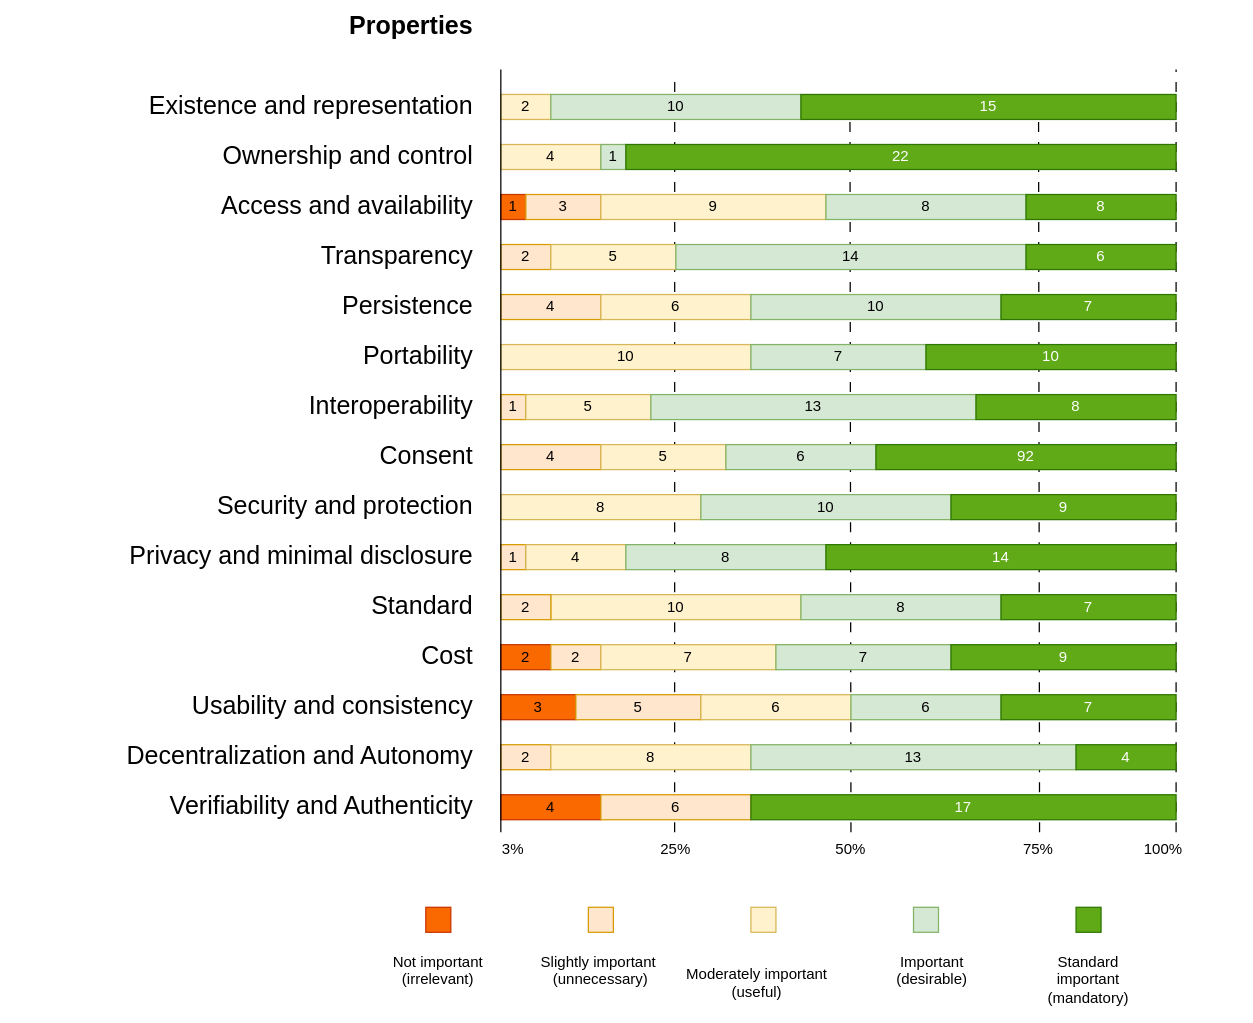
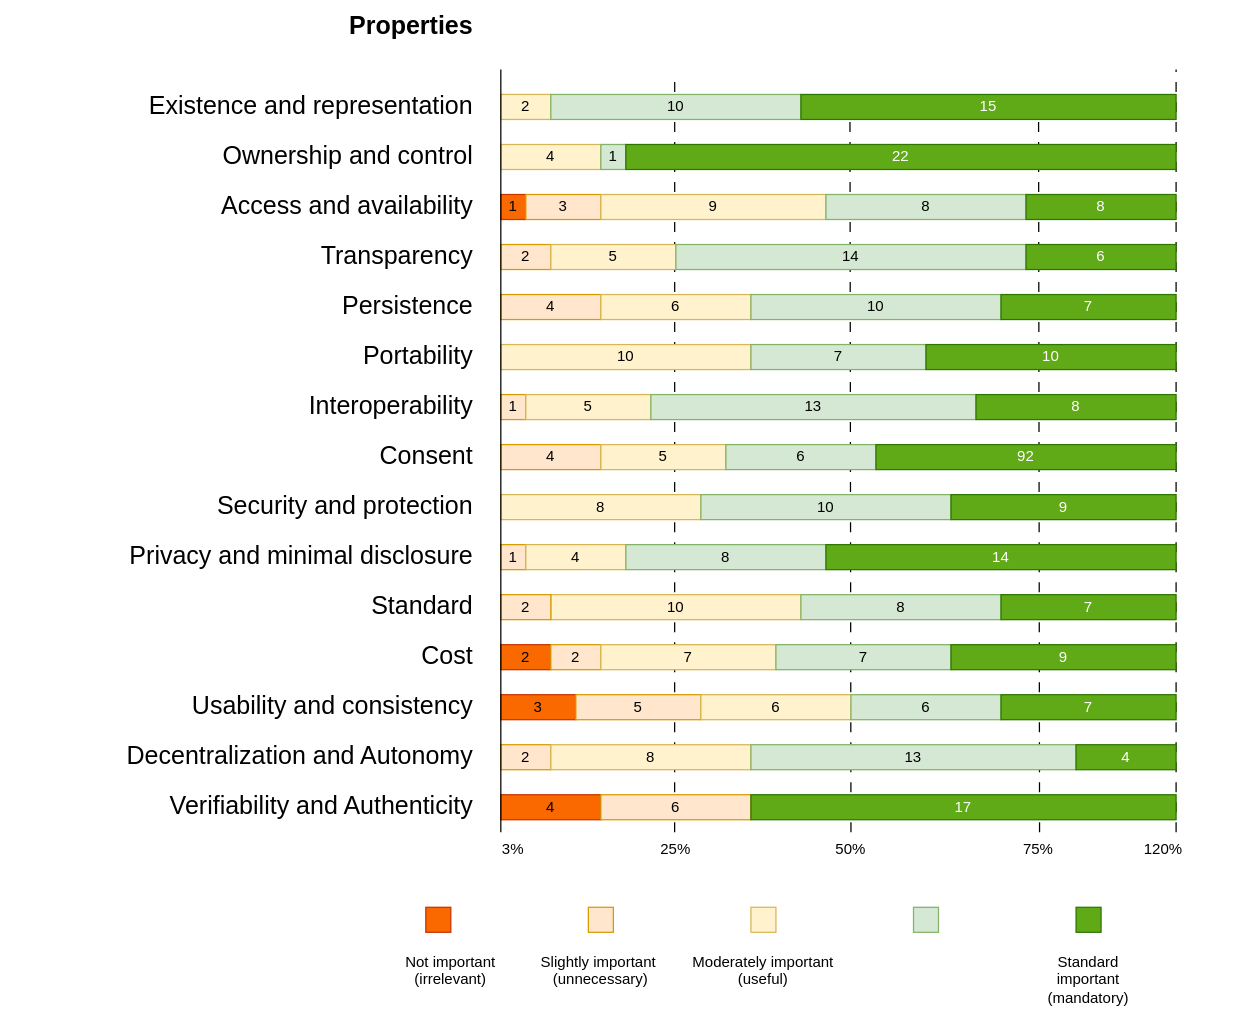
  <mxCell id="0" />
  <mxCell id="1" parent="0" />
  <mxCell id="2" value="" style="endArrow=none;html=1;rounded=0;strokeWidth=1;dashed=1;dashPattern=8 8;" edge="1" parent="1"><mxGeometry width="50" height="50" relative="1" as="geometry"><mxPoint x="940" y="630" as="sourcePoint" /><mxPoint x="940" y="20" as="targetPoint" /></mxGeometry></mxCell>
  <mxCell id="3" value="" style="endArrow=none;html=1;rounded=0;strokeWidth=1;dashed=1;dashPattern=8 8;" edge="1" parent="1"><mxGeometry width="50" height="50" relative="1" as="geometry"><mxPoint x="680" y="630" as="sourcePoint" /><mxPoint x="679.18" y="40" as="targetPoint" /></mxGeometry></mxCell>
  <mxCell id="4" value="" style="endArrow=none;html=1;rounded=0;strokeWidth=1;dashed=1;dashPattern=8 8;" edge="1" parent="1"><mxGeometry width="50" height="50" relative="1" as="geometry"><mxPoint x="539" y="630" as="sourcePoint" /><mxPoint x="539.05" y="25" as="targetPoint" /></mxGeometry></mxCell>
  <mxCell id="5" value="" style="endArrow=none;html=1;rounded=0;strokeWidth=1;dashed=1;dashPattern=8 8;" edge="1" parent="1"><mxGeometry width="50" height="50" relative="1" as="geometry"><mxPoint x="830.82" y="630" as="sourcePoint" /><mxPoint x="830" y="40" as="targetPoint" /></mxGeometry></mxCell>
  <mxCell id="6" value="&lt;div style=&quot;line-height: 200%;&quot; align=&quot;right&quot;&gt;&lt;b&gt;&lt;font style=&quot;font-size: 20px; line-height: 200%;&quot;&gt;Properties&lt;/font&gt;&lt;/b&gt;&lt;/div&gt;&lt;div align=&quot;right&quot;&gt;&lt;font style=&quot;font-size: 20px;&quot;&gt;&lt;br&gt;&lt;/font&gt;&lt;/div&gt;&lt;div style=&quot;line-height: 200%;&quot; align=&quot;right&quot;&gt;&lt;font style=&quot;font-size: 20px; line-height: 200%;&quot;&gt;Existence and representation&lt;/font&gt;&lt;/div&gt;&lt;div style=&quot;line-height: 200%;&quot; align=&quot;right&quot;&gt;&lt;font style=&quot;font-size: 20px; line-height: 200%;&quot;&gt;Ownership and control&lt;/font&gt;&lt;/div&gt;&lt;div style=&quot;line-height: 200%;&quot; align=&quot;right&quot;&gt;&lt;font style=&quot;font-size: 20px; line-height: 200%;&quot;&gt;Access and availability&lt;/font&gt;&lt;/div&gt;&lt;div style=&quot;line-height: 200%;&quot; align=&quot;right&quot;&gt;&lt;font style=&quot;font-size: 20px; line-height: 200%;&quot;&gt;Transparency&lt;/font&gt;&lt;/div&gt;&lt;div style=&quot;line-height: 200%;&quot; align=&quot;right&quot;&gt;&lt;font style=&quot;font-size: 20px; line-height: 200%;&quot;&gt;Persistence&lt;/font&gt;&lt;/div&gt;&lt;div style=&quot;line-height: 200%;&quot; align=&quot;right&quot;&gt;&lt;font style=&quot;font-size: 20px; line-height: 200%;&quot;&gt;Portability&lt;/font&gt;&lt;/div&gt;&lt;div style=&quot;line-height: 200%;&quot; align=&quot;right&quot;&gt;&lt;font style=&quot;font-size: 20px; line-height: 200%;&quot;&gt;Interoperability&lt;/font&gt;&lt;/div&gt;&lt;div style=&quot;line-height: 200%;&quot; align=&quot;right&quot;&gt;&lt;font style=&quot;font-size: 20px; line-height: 200%;&quot;&gt;Consent&lt;/font&gt;&lt;/div&gt;&lt;div style=&quot;line-height: 200%;&quot; align=&quot;right&quot;&gt;&lt;font style=&quot;font-size: 20px; line-height: 200%;&quot;&gt;Security and protection&lt;/font&gt;&lt;/div&gt;&lt;div style=&quot;line-height: 200%;&quot; align=&quot;right&quot;&gt;&lt;font style=&quot;font-size: 20px; line-height: 200%;&quot;&gt;Privacy and minimal disclosure&lt;/font&gt;&lt;/div&gt;&lt;div style=&quot;line-height: 200%;&quot; align=&quot;right&quot;&gt;&lt;font style=&quot;font-size: 20px; line-height: 200%;&quot;&gt;Standard&lt;/font&gt;&lt;/div&gt;&lt;div style=&quot;line-height: 200%;&quot; align=&quot;right&quot;&gt;&lt;font style=&quot;font-size: 20px; line-height: 200%;&quot;&gt;Cost&lt;/font&gt;&lt;/div&gt;&lt;div style=&quot;line-height: 200%;&quot; align=&quot;right&quot;&gt;&lt;font style=&quot;font-size: 20px; line-height: 200%;&quot;&gt;Usability and consistency&lt;/font&gt;&lt;/div&gt;&lt;div style=&quot;line-height: 200%;&quot; align=&quot;right&quot;&gt;&lt;font style=&quot;font-size: 20px; line-height: 200%;&quot;&gt;Decentralization and Autonomy&lt;/font&gt;&lt;/div&gt;&lt;div style=&quot;line-height: 200%;&quot; align=&quot;right&quot;&gt;&lt;font style=&quot;font-size: 20px; line-height: 200%;&quot;&gt;Verifiability and Authenticity&lt;/font&gt;&lt;/div&gt;" style="rounded=1;whiteSpace=wrap;html=1;align=right;fillColor=none;strokeColor=none;strokeWidth=2;" vertex="1" parent="1"><mxGeometry x="20" y="90" width="360" height="412.5" as="geometry" /></mxCell>
  <mxCell id="7" value="2" style="rounded=0;whiteSpace=wrap;html=1;fillColor=#fff2cc;strokeColor=#d6b656;" vertex="1" parent="1"><mxGeometry x="400" y="40" width="40" height="20" as="geometry" /></mxCell>
  <mxCell id="8" value="4" style="rounded=0;whiteSpace=wrap;html=1;fillColor=#fff2cc;strokeColor=#d6b656;" vertex="1" parent="1"><mxGeometry x="400" y="80" width="80" height="20" as="geometry" /></mxCell>
  <mxCell id="9" value="1" style="rounded=0;whiteSpace=wrap;html=1;fillColor=#fa6800;strokeColor=#C73500;fontColor=#000000;" vertex="1" parent="1"><mxGeometry x="400" y="120" width="20" height="20" as="geometry" /></mxCell>
  <mxCell id="10" value="2" style="rounded=0;whiteSpace=wrap;html=1;fillColor=#ffe6cc;strokeColor=#d79b00;" vertex="1" parent="1"><mxGeometry x="400" y="160" width="40" height="20" as="geometry" /></mxCell>
  <mxCell id="11" value="4" style="rounded=0;whiteSpace=wrap;html=1;fillColor=#ffe6cc;strokeColor=#d79b00;" vertex="1" parent="1"><mxGeometry x="400" y="200" width="80" height="20" as="geometry" /></mxCell>
  <mxCell id="12" value="10" style="rounded=0;whiteSpace=wrap;html=1;fillColor=#fff2cc;strokeColor=#d6b656;" vertex="1" parent="1"><mxGeometry x="440" y="440" width="200" height="20" as="geometry" /></mxCell>
  <mxCell id="13" value="1" style="rounded=0;whiteSpace=wrap;html=1;fillColor=#ffe6cc;strokeColor=#d79b00;" vertex="1" parent="1"><mxGeometry x="400" y="280" width="20" height="20" as="geometry" /></mxCell>
  <mxCell id="14" value="4" style="rounded=0;whiteSpace=wrap;html=1;fillColor=#ffe6cc;strokeColor=#d79b00;" vertex="1" parent="1"><mxGeometry x="400" y="320" width="80" height="20" as="geometry" /></mxCell>
  <mxCell id="15" value="8" style="rounded=0;whiteSpace=wrap;html=1;fillColor=#fff2cc;strokeColor=#d6b656;" vertex="1" parent="1"><mxGeometry x="400" y="360" width="160" height="20" as="geometry" /></mxCell>
  <mxCell id="16" value="1" style="rounded=0;whiteSpace=wrap;html=1;fillColor=#ffe6cc;strokeColor=#d79b00;" vertex="1" parent="1"><mxGeometry x="400" y="400" width="20" height="20" as="geometry" /></mxCell>
  <mxCell id="17" value="2" style="rounded=0;whiteSpace=wrap;html=1;fillColor=#ffe6cc;strokeColor=#d79b00;" vertex="1" parent="1"><mxGeometry x="400" y="440" width="40" height="20" as="geometry" /></mxCell>
  <mxCell id="18" value="2" style="rounded=0;whiteSpace=wrap;html=1;fillColor=#fa6800;strokeColor=#C73500;fontColor=#000000;" vertex="1" parent="1"><mxGeometry x="400" y="480" width="40" height="20" as="geometry" /></mxCell>
  <mxCell id="19" value="3" style="rounded=0;whiteSpace=wrap;html=1;fillColor=#fa6800;strokeColor=#C73500;fontColor=#000000;" vertex="1" parent="1"><mxGeometry x="400" y="520" width="60" height="20" as="geometry" /></mxCell>
  <mxCell id="20" value="2" style="rounded=0;whiteSpace=wrap;html=1;fillColor=#ffe6cc;strokeColor=#d79b00;" vertex="1" parent="1"><mxGeometry x="400" y="560" width="40" height="20" as="geometry" /></mxCell>
  <mxCell id="21" value="4" style="rounded=0;whiteSpace=wrap;html=1;fillColor=#fa6800;strokeColor=#C73500;fontColor=#000000;" vertex="1" parent="1"><mxGeometry x="400" y="600" width="80" height="20" as="geometry" /></mxCell>
  <mxCell id="22" value="2" style="rounded=0;whiteSpace=wrap;html=1;fillColor=#ffe6cc;strokeColor=#d79b00;" vertex="1" parent="1"><mxGeometry x="440" y="480" width="40" height="20" as="geometry" /></mxCell>
  <mxCell id="23" value="3" style="rounded=0;whiteSpace=wrap;html=1;fillColor=#ffe6cc;strokeColor=#d79b00;" vertex="1" parent="1"><mxGeometry x="420" y="120" width="60" height="20" as="geometry" /></mxCell>
  <mxCell id="24" value="5" style="rounded=0;whiteSpace=wrap;html=1;fillColor=#ffe6cc;strokeColor=#d79b00;" vertex="1" parent="1"><mxGeometry x="460" y="520" width="100" height="20" as="geometry" /></mxCell>
  <mxCell id="25" value="10" style="rounded=0;whiteSpace=wrap;html=1;fillColor=#fff2cc;strokeColor=#d6b656;" vertex="1" parent="1"><mxGeometry x="400" y="240" width="200" height="20" as="geometry" /></mxCell>
  <mxCell id="26" value="4" style="rounded=0;whiteSpace=wrap;html=1;fillColor=#fff2cc;strokeColor=#d6b656;" vertex="1" parent="1"><mxGeometry x="420" y="400" width="80" height="20" as="geometry" /></mxCell>
  <mxCell id="27" value="" style="endArrow=none;html=1;rounded=0;strokeWidth=1;" edge="1" parent="1"><mxGeometry width="50" height="50" relative="1" as="geometry"><mxPoint x="400" y="630" as="sourcePoint" /><mxPoint x="400" y="20" as="targetPoint" /></mxGeometry></mxCell>
  <mxCell id="28" value="&lt;div&gt;5&lt;/div&gt;" style="rounded=0;whiteSpace=wrap;html=1;fillColor=#fff2cc;strokeColor=#d6b656;" vertex="1" parent="1"><mxGeometry x="420" y="280" width="100" height="20" as="geometry" /></mxCell>
  <mxCell id="29" value="&lt;div&gt;5&lt;/div&gt;" style="rounded=0;whiteSpace=wrap;html=1;fillColor=#fff2cc;strokeColor=#d6b656;" vertex="1" parent="1"><mxGeometry x="480" y="320" width="100" height="20" as="geometry" /></mxCell>
  <mxCell id="30" value="5" style="rounded=0;whiteSpace=wrap;html=1;fillColor=#fff2cc;strokeColor=#d6b656;" vertex="1" parent="1"><mxGeometry x="440" y="160" width="100" height="20" as="geometry" /></mxCell>
  <mxCell id="31" value="6" style="rounded=0;whiteSpace=wrap;html=1;fillColor=#fff2cc;strokeColor=#d6b656;" vertex="1" parent="1"><mxGeometry x="480" y="200" width="120" height="20" as="geometry" /></mxCell>
  <mxCell id="32" value="7" style="rounded=0;whiteSpace=wrap;html=1;fillColor=#fff2cc;strokeColor=#d6b656;" vertex="1" parent="1"><mxGeometry x="480" y="480" width="140" height="20" as="geometry" /></mxCell>
  <mxCell id="33" value="8" style="rounded=0;whiteSpace=wrap;html=1;fillColor=#fff2cc;strokeColor=#d6b656;" vertex="1" parent="1"><mxGeometry x="440" y="560" width="160" height="20" as="geometry" /></mxCell>
  <mxCell id="34" value="6" style="rounded=0;whiteSpace=wrap;html=1;fillColor=#fff2cc;strokeColor=#d6b656;" vertex="1" parent="1"><mxGeometry x="560" y="520" width="120" height="20" as="geometry" /></mxCell>
  <mxCell id="35" value="9" style="rounded=0;whiteSpace=wrap;html=1;fillColor=#fff2cc;strokeColor=#d6b656;" vertex="1" parent="1"><mxGeometry x="480" y="120" width="180" height="20" as="geometry" /></mxCell>
  <mxCell id="36" value="1" style="rounded=0;whiteSpace=wrap;html=1;fillColor=#d5e8d4;strokeColor=#82b366;" vertex="1" parent="1"><mxGeometry x="480" y="80" width="20" height="20" as="geometry" /></mxCell>
  <mxCell id="37" value="10" style="rounded=0;whiteSpace=wrap;html=1;fillColor=#d5e8d4;strokeColor=#82b366;" vertex="1" parent="1"><mxGeometry x="440" y="40" width="200" height="20" as="geometry" /></mxCell>
  <mxCell id="38" value="10" style="rounded=0;whiteSpace=wrap;html=1;fillColor=#d5e8d4;strokeColor=#82b366;" vertex="1" parent="1"><mxGeometry x="560" y="360" width="200" height="20" as="geometry" /></mxCell>
  <mxCell id="39" value="13" style="rounded=0;whiteSpace=wrap;html=1;fillColor=#d5e8d4;strokeColor=#82b366;" vertex="1" parent="1"><mxGeometry x="600" y="560" width="260" height="20" as="geometry" /></mxCell>
  <mxCell id="40" value="8" style="rounded=0;whiteSpace=wrap;html=1;fillColor=#d5e8d4;strokeColor=#82b366;" vertex="1" parent="1"><mxGeometry x="500" y="400" width="160" height="20" as="geometry" /></mxCell>
  <mxCell id="41" value="7" style="rounded=0;whiteSpace=wrap;html=1;fillColor=#d5e8d4;strokeColor=#82b366;" vertex="1" parent="1"><mxGeometry x="600" y="240" width="140" height="20" as="geometry" /></mxCell>
  <mxCell id="42" value="6" style="rounded=0;whiteSpace=wrap;html=1;fillColor=#d5e8d4;strokeColor=#82b366;" vertex="1" parent="1"><mxGeometry x="580" y="320" width="120" height="20" as="geometry" /></mxCell>
  <mxCell id="43" value="14" style="rounded=0;whiteSpace=wrap;html=1;fillColor=#d5e8d4;strokeColor=#82b366;" vertex="1" parent="1"><mxGeometry x="540" y="160" width="280" height="20" as="geometry" /></mxCell>
  <mxCell id="44" value="10" style="rounded=0;whiteSpace=wrap;html=1;fillColor=#d5e8d4;strokeColor=#82b366;" vertex="1" parent="1"><mxGeometry x="600" y="200" width="200" height="20" as="geometry" /></mxCell>
  <mxCell id="45" value="8" style="rounded=0;whiteSpace=wrap;html=1;fillColor=#d5e8d4;strokeColor=#82b366;" vertex="1" parent="1"><mxGeometry x="640" y="440" width="160" height="20" as="geometry" /></mxCell>
  <mxCell id="46" value="7" style="rounded=0;whiteSpace=wrap;html=1;fillColor=#d5e8d4;strokeColor=#82b366;" vertex="1" parent="1"><mxGeometry x="620" y="480" width="140" height="20" as="geometry" /></mxCell>
  <mxCell id="47" value="13" style="rounded=0;whiteSpace=wrap;html=1;fillColor=#d5e8d4;strokeColor=#82b366;" vertex="1" parent="1"><mxGeometry x="520" y="280" width="260" height="20" as="geometry" /></mxCell>
  <mxCell id="48" value="8" style="rounded=0;whiteSpace=wrap;html=1;fillColor=#d5e8d4;strokeColor=#82b366;" vertex="1" parent="1"><mxGeometry x="660" y="120" width="160" height="20" as="geometry" /></mxCell>
  <mxCell id="49" value="6" style="rounded=0;whiteSpace=wrap;html=1;fillColor=#ffe6cc;strokeColor=#d79b00;" vertex="1" parent="1"><mxGeometry x="480" y="600" width="120" height="20" as="geometry" /></mxCell>
  <mxCell id="50" value="22" style="rounded=0;whiteSpace=wrap;html=1;fillColor=#60a917;strokeColor=#2D7600;fontColor=#ffffff;" vertex="1" parent="1"><mxGeometry x="500" y="80" width="440" height="20" as="geometry" /></mxCell>
  <mxCell id="51" value="15" style="rounded=0;whiteSpace=wrap;html=1;fillColor=#60a917;strokeColor=#2D7600;fontColor=#ffffff;" vertex="1" parent="1"><mxGeometry x="640" y="40" width="300" height="20" as="geometry" /></mxCell>
  <mxCell id="52" value="14" style="rounded=0;whiteSpace=wrap;html=1;fillColor=#60a917;strokeColor=#2D7600;fontColor=#ffffff;" vertex="1" parent="1"><mxGeometry x="660" y="400" width="280" height="20" as="geometry" /></mxCell>
  <mxCell id="53" value="8" style="rounded=0;whiteSpace=wrap;html=1;fillColor=#60a917;strokeColor=#2D7600;fontColor=#ffffff;" vertex="1" parent="1"><mxGeometry x="780" y="280" width="160" height="20" as="geometry" /></mxCell>
  <mxCell id="54" value="9" style="rounded=0;whiteSpace=wrap;html=1;fillColor=#60a917;strokeColor=#2D7600;fontColor=#ffffff;" vertex="1" parent="1"><mxGeometry x="760" y="360" width="180" height="20" as="geometry" /></mxCell>
  <mxCell id="55" value="10" style="rounded=0;whiteSpace=wrap;html=1;fillColor=#60a917;strokeColor=#2D7600;fontColor=#ffffff;" vertex="1" parent="1"><mxGeometry x="740" y="240" width="200" height="20" as="geometry" /></mxCell>
  <mxCell id="56" value="92" style="rounded=0;whiteSpace=wrap;html=1;fillColor=#60a917;strokeColor=#2D7600;fontColor=#ffffff;" vertex="1" parent="1"><mxGeometry x="700" y="320" width="240" height="20" as="geometry" /></mxCell>
  <mxCell id="57" value="17" style="rounded=0;whiteSpace=wrap;html=1;fillColor=#60a917;strokeColor=#2D7600;fontColor=#ffffff;" vertex="1" parent="1"><mxGeometry x="600" y="600" width="340" height="20" as="geometry" /></mxCell>
  <mxCell id="58" value="7" style="rounded=0;whiteSpace=wrap;html=1;fillColor=#60a917;strokeColor=#2D7600;fontColor=#ffffff;" vertex="1" parent="1"><mxGeometry x="800" y="200" width="140" height="20" as="geometry" /></mxCell>
  <mxCell id="59" value="6" style="rounded=0;whiteSpace=wrap;html=1;fillColor=#60a917;strokeColor=#2D7600;fontColor=#ffffff;" vertex="1" parent="1"><mxGeometry x="820" y="160" width="120" height="20" as="geometry" /></mxCell>
  <mxCell id="60" value="7" style="rounded=0;whiteSpace=wrap;html=1;fillColor=#60a917;strokeColor=#2D7600;fontColor=#ffffff;" vertex="1" parent="1"><mxGeometry x="800" y="440" width="140" height="20" as="geometry" /></mxCell>
  <mxCell id="61" value="9" style="rounded=0;whiteSpace=wrap;html=1;fillColor=#60a917;strokeColor=#2D7600;fontColor=#ffffff;" vertex="1" parent="1"><mxGeometry x="760" y="480" width="180" height="20" as="geometry" /></mxCell>
  <mxCell id="62" value="8" style="rounded=0;whiteSpace=wrap;html=1;fillColor=#60a917;strokeColor=#2D7600;fontColor=#ffffff;" vertex="1" parent="1"><mxGeometry x="820" y="120" width="120" height="20" as="geometry" /></mxCell>
  <mxCell id="63" value="4" style="rounded=0;whiteSpace=wrap;html=1;fillColor=#60a917;strokeColor=#2D7600;fontColor=#ffffff;" vertex="1" parent="1"><mxGeometry x="860" y="560" width="80" height="20" as="geometry" /></mxCell>
  <mxCell id="64" value="6" style="rounded=0;whiteSpace=wrap;html=1;fillColor=#d5e8d4;strokeColor=#82b366;" vertex="1" parent="1"><mxGeometry x="680" y="520" width="120" height="20" as="geometry" /></mxCell>
  <mxCell id="65" value="7" style="rounded=0;whiteSpace=wrap;html=1;fillColor=#60a917;strokeColor=#2D7600;fontColor=#ffffff;" vertex="1" parent="1"><mxGeometry x="800" y="520" width="140" height="20" as="geometry" /></mxCell>
  <mxCell id="66" value="" style="rounded=0;whiteSpace=wrap;html=1;fillColor=#fa6800;strokeColor=#C73500;fontColor=#000000;" vertex="1" parent="1"><mxGeometry x="340" y="690" width="20" height="20" as="geometry" /></mxCell>
  <mxCell id="67" value="" style="rounded=0;whiteSpace=wrap;html=1;fillColor=#ffe6cc;strokeColor=#d79b00;" vertex="1" parent="1"><mxGeometry x="470" y="690" width="20" height="20" as="geometry" /></mxCell>
  <mxCell id="68" value="" style="rounded=0;whiteSpace=wrap;html=1;fillColor=#d5e8d4;strokeColor=#82b366;" vertex="1" parent="1"><mxGeometry x="730" y="690" width="20" height="20" as="geometry" /></mxCell>
  <mxCell id="69" value="" style="rounded=0;whiteSpace=wrap;html=1;fillColor=#fff2cc;strokeColor=#d6b656;" vertex="1" parent="1"><mxGeometry x="600" y="690" width="20" height="20" as="geometry" /></mxCell>
  <mxCell id="70" value="" style="rounded=0;whiteSpace=wrap;html=1;fillColor=#60a917;strokeColor=#2D7600;fontColor=#ffffff;" vertex="1" parent="1"><mxGeometry x="860" y="690" width="20" height="20" as="geometry" /></mxCell>
- <mxCell id="71" value="Not important&#10;(irrelevant)" style="text;whiteSpace=wrap;align=center;" vertex="1" parent="1"><mxGeometry x="300" y="720" width="100" height="40" as="geometry" /></mxCell>
+ <mxCell id="71" value="Not important&#10;(irrelevant)" style="text;whiteSpace=wrap;align=center;" vertex="1" parent="1"><mxGeometry x="310" y="720" width="100" height="40" as="geometry" /></mxCell>
  <mxCell id="72" value="Slightly important &#10;(unnecessary)" style="text;whiteSpace=wrap;align=center;" vertex="1" parent="1"><mxGeometry x="430" y="720" width="100" height="40" as="geometry" /></mxCell>
  <mxCell id="73" value="25%" style="text;whiteSpace=wrap;align=center;" vertex="1" parent="1"><mxGeometry x="490" y="630" width="100" height="40" as="geometry" /></mxCell>
  <mxCell id="74" value="50%" style="text;whiteSpace=wrap;align=center;" vertex="1" parent="1"><mxGeometry x="630" y="630" width="100" height="40" as="geometry" /></mxCell>
  <mxCell id="75" value="75%" style="text;whiteSpace=wrap;align=center;" vertex="1" parent="1"><mxGeometry x="780" y="630" width="100" height="40" as="geometry" /></mxCell>
- <mxCell id="76" value="100%" style="text;whiteSpace=wrap;align=center;" vertex="1" parent="1"><mxGeometry x="880" y="630" width="100" height="40" as="geometry" /></mxCell>
+ <mxCell id="76" value="120%" style="text;whiteSpace=wrap;align=center;" vertex="1" parent="1"><mxGeometry x="880" y="630" width="100" height="40" as="geometry" /></mxCell>
  <mxCell id="77" value="3%" style="text;whiteSpace=wrap;align=center;" vertex="1" parent="1"><mxGeometry x="360" y="630" width="100" height="40" as="geometry" /></mxCell>
- <mxCell id="78" value="Moderately important&#10;(useful)" style="text;whiteSpace=wrap;align=center;" vertex="1" parent="1"><mxGeometry x="540" y="730" width="130" height="40" as="geometry" /></mxCell>
- <mxCell id="79" value="Important&#10;(desirable)" style="text;whiteSpace=wrap;align=center;" vertex="1" parent="1"><mxGeometry x="680" y="720" width="130" height="40" as="geometry" /></mxCell>
+ <mxCell id="78" value="Moderately important&#10;(useful)" style="text;whiteSpace=wrap;align=center;" vertex="1" parent="1"><mxGeometry x="545" y="720" width="130" height="40" as="geometry" /></mxCell>
  <mxCell id="80" value="Standard important&#10;(mandatory)" style="text;whiteSpace=wrap;align=center;" vertex="1" parent="1"><mxGeometry x="820" y="720" width="100" height="40" as="geometry" /></mxCell>
